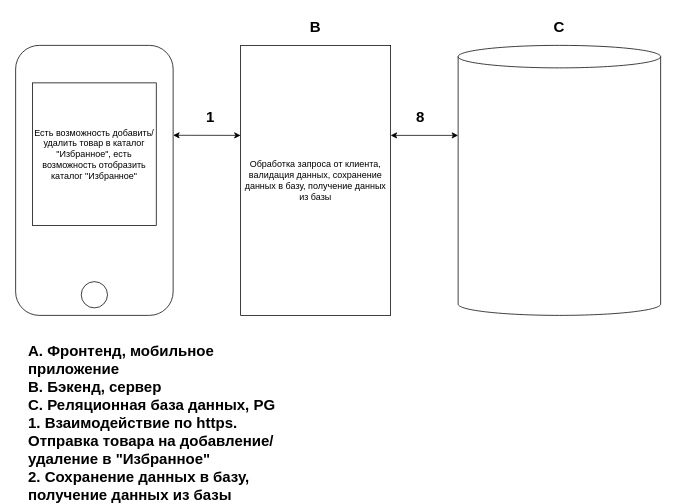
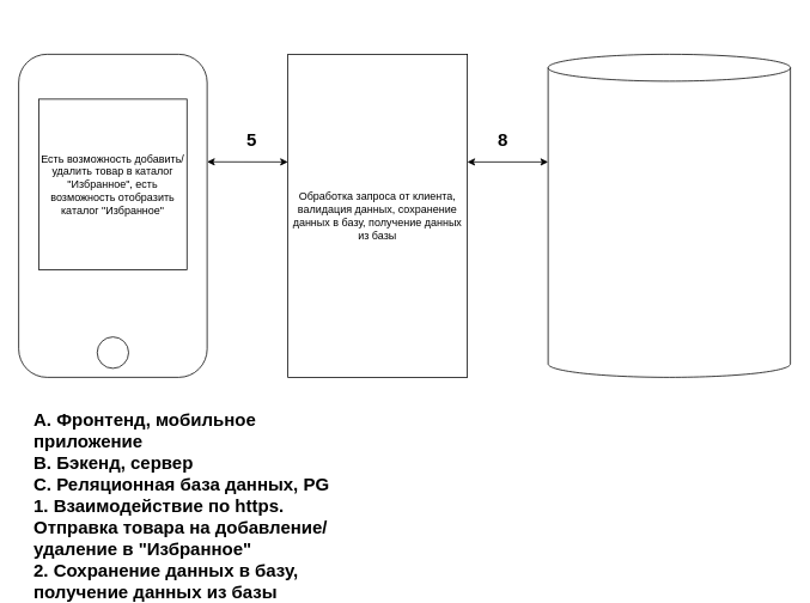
  <mxCell id="0" />
  <mxCell id="1" parent="0" />
  <mxCell id="2" value="" style="rounded=1;whiteSpace=wrap;html=1;" parent="1" vertex="1"><mxGeometry x="20" y="60" width="210" height="360" as="geometry" /></mxCell>
  <mxCell id="3" value="" style="rounded=0;whiteSpace=wrap;html=1;" parent="1" vertex="1"><mxGeometry x="42.5" y="110" width="165" height="190" as="geometry" /></mxCell>
  <mxCell id="4" value="" style="ellipse;whiteSpace=wrap;html=1;aspect=fixed;" parent="1" vertex="1"><mxGeometry x="107.5" y="375" width="35" height="35" as="geometry" /></mxCell>
  <mxCell id="5" value="" style="rounded=0;whiteSpace=wrap;html=1;" parent="1" vertex="1"><mxGeometry x="320" y="60" width="200" height="360" as="geometry" /></mxCell>
  <mxCell id="6" value="" style="shape=cylinder3;whiteSpace=wrap;html=1;boundedLbl=1;backgroundOutline=1;size=15;" parent="1" vertex="1"><mxGeometry x="610" y="60" width="270" height="360" as="geometry" /></mxCell>
  <mxCell id="7" value="" style="endArrow=classic;startArrow=classic;html=1;rounded=0;exitX=1;exitY=0.333;exitDx=0;exitDy=0;exitPerimeter=0;" parent="1" source="2" edge="1"><mxGeometry width="50" height="50" relative="1" as="geometry"><mxPoint x="270" y="230" as="sourcePoint" /><mxPoint x="320" y="180" as="targetPoint" /></mxGeometry></mxCell>
  <mxCell id="8" value="" style="endArrow=classic;startArrow=classic;html=1;rounded=0;exitX=1;exitY=0.333;exitDx=0;exitDy=0;exitPerimeter=0;" parent="1" edge="1"><mxGeometry width="50" height="50" relative="1" as="geometry"><mxPoint x="520" y="180" as="sourcePoint" /><mxPoint x="610" y="180" as="targetPoint" /></mxGeometry></mxCell>
- <mxCell id="9" value="&lt;span style=&quot;font-size: 20px;&quot;&gt;&lt;b&gt;B&lt;/b&gt;&lt;/span&gt;" style="text;html=1;align=center;verticalAlign=middle;whiteSpace=wrap;rounded=0;" parent="1" vertex="1"><mxGeometry x="390" y="20" width="60" height="30" as="geometry" /></mxCell>
- <mxCell id="10" value="&lt;span style=&quot;font-size: 20px;&quot;&gt;&lt;b&gt;C&lt;/b&gt;&lt;/span&gt;" style="text;html=1;align=center;verticalAlign=middle;whiteSpace=wrap;rounded=0;" parent="1" vertex="1"><mxGeometry x="715" y="20" width="60" height="30" as="geometry" /></mxCell>
- <mxCell id="11" value="&lt;font style=&quot;font-size: 20px;&quot;&gt;&lt;b&gt;1&lt;/b&gt;&lt;/font&gt;" style="text;html=1;align=center;verticalAlign=middle;whiteSpace=wrap;rounded=0;" parent="1" vertex="1"><mxGeometry x="250" y="140" width="60" height="30" as="geometry" /></mxCell>
+ <mxCell id="11" value="&lt;font style=&quot;font-size: 20px;&quot;&gt;&lt;b&gt;5&lt;/b&gt;&lt;/font&gt;" style="text;html=1;align=center;verticalAlign=middle;whiteSpace=wrap;rounded=0;" parent="1" vertex="1"><mxGeometry x="250" y="140" width="60" height="30" as="geometry" /></mxCell>
  <mxCell id="12" value="&lt;font style=&quot;font-size: 20px;&quot;&gt;&lt;b&gt;8&lt;/b&gt;&lt;/font&gt;" style="text;html=1;align=center;verticalAlign=middle;whiteSpace=wrap;rounded=0;" parent="1" vertex="1"><mxGeometry x="530" y="140" width="60" height="30" as="geometry" /></mxCell>
  <mxCell id="13" value="&lt;b style=&quot;font-size: 20px;&quot;&gt;&lt;font style=&quot;font-size: 20px;&quot;&gt;A. Фронтенд, мобильное приложение&lt;/font&gt;&lt;/b&gt;&lt;div style=&quot;font-size: 20px;&quot;&gt;&lt;b&gt;&lt;font style=&quot;font-size: 20px;&quot;&gt;B. Бэкенд, сервер&lt;/font&gt;&lt;/b&gt;&lt;/div&gt;&lt;div style=&quot;font-size: 20px;&quot;&gt;&lt;b&gt;&lt;font style=&quot;font-size: 20px;&quot;&gt;С. Реляционная база данных, PG&lt;/font&gt;&lt;/b&gt;&lt;/div&gt;&lt;div style=&quot;font-size: 20px;&quot;&gt;&lt;b&gt;&lt;font style=&quot;font-size: 20px;&quot;&gt;1. Взаимодействие по https. Отправка товара на добавление/удаление в &quot;Избранное&quot;&lt;/font&gt;&lt;/b&gt;&lt;/div&gt;&lt;div style=&quot;font-size: 20px;&quot;&gt;&lt;b style=&quot;&quot;&gt;&lt;font style=&quot;font-size: 20px;&quot;&gt;2. Сохранение данных в базу, получение данных из базы&lt;/font&gt;&lt;/b&gt;&lt;/div&gt;" style="text;html=1;align=left;verticalAlign=middle;whiteSpace=wrap;rounded=0;" parent="1" vertex="1"><mxGeometry x="35" y="475" width="345" height="175" as="geometry" /></mxCell>
  <mxCell id="14" value="Есть возможность добавить/удалить товар в каталог &quot;Избранное&quot;, есть возможность отобразить каталог &quot;Избранное&quot;" style="text;html=1;align=center;verticalAlign=middle;whiteSpace=wrap;rounded=0;" parent="1" vertex="1"><mxGeometry x="40" y="110" width="170" height="190" as="geometry" /></mxCell>
  <mxCell id="15" value="Обработка запроса от клиента, валидация данных, сохранение данных в базу, получение данных из базы" style="text;html=1;align=center;verticalAlign=middle;whiteSpace=wrap;rounded=0;" parent="1" vertex="1"><mxGeometry x="320" y="60" width="200" height="360" as="geometry" /></mxCell>
